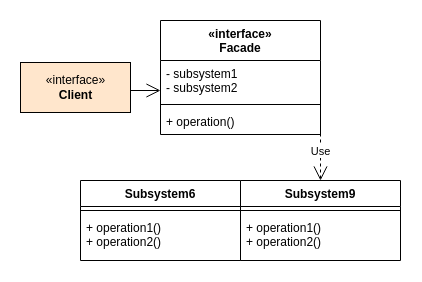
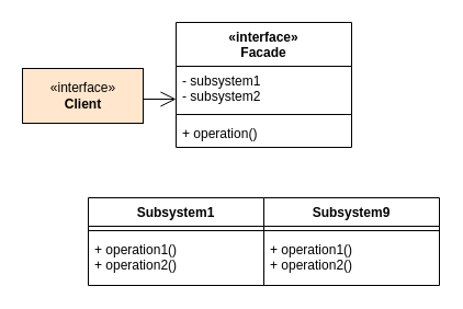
  <mxCell id="0" />
  <mxCell id="1" parent="0" />
  <mxCell id="2" value="«interface»&#10;Facade" style="swimlane;fontStyle=1;align=center;verticalAlign=top;childLayout=stackLayout;horizontal=1;startSize=40;horizontalStack=0;resizeParent=1;resizeParentMax=0;resizeLast=0;collapsible=1;marginBottom=0;" vertex="1" parent="1"><mxGeometry x="160" y="20" width="160" height="114" as="geometry" /></mxCell>
  <mxCell id="3" value="- subsystem1&#10;- subsystem2" style="text;strokeColor=none;fillColor=none;align=left;verticalAlign=top;spacingLeft=4;spacingRight=4;overflow=hidden;rotatable=0;points=[[0,0.5],[1,0.5]];portConstraint=eastwest;" vertex="1" parent="2"><mxGeometry y="40" width="160" height="40" as="geometry" /></mxCell>
  <mxCell id="4" value="" style="line;strokeWidth=1;fillColor=none;align=left;verticalAlign=middle;spacingTop=-1;spacingLeft=3;spacingRight=3;rotatable=0;labelPosition=right;points=[];portConstraint=eastwest;" vertex="1" parent="2"><mxGeometry y="80" width="160" height="8" as="geometry" /></mxCell>
  <mxCell id="5" value="+ operation()" style="text;strokeColor=none;fillColor=none;align=left;verticalAlign=top;spacingLeft=4;spacingRight=4;overflow=hidden;rotatable=0;points=[[0,0.5],[1,0.5]];portConstraint=eastwest;" vertex="1" parent="2"><mxGeometry y="88" width="160" height="26" as="geometry" /></mxCell>
  <mxCell id="6" value="«interface»&lt;br&gt;&lt;b&gt;Client&lt;/b&gt;" style="html=1;fillColor=#ffe6cc;" vertex="1" parent="1"><mxGeometry x="20" y="62" width="110" height="50" as="geometry" /></mxCell>
- <mxCell id="7" value="Subsystem6" style="swimlane;fontStyle=1;align=center;verticalAlign=top;childLayout=stackLayout;horizontal=1;startSize=26;horizontalStack=0;resizeParent=1;resizeParentMax=0;resizeLast=0;collapsible=1;marginBottom=0;" vertex="1" parent="1"><mxGeometry x="80" y="180" width="160" height="80" as="geometry" /></mxCell>
+ <mxCell id="7" value="Subsystem1" style="swimlane;fontStyle=1;align=center;verticalAlign=top;childLayout=stackLayout;horizontal=1;startSize=26;horizontalStack=0;resizeParent=1;resizeParentMax=0;resizeLast=0;collapsible=1;marginBottom=0;" vertex="1" parent="1"><mxGeometry x="80" y="180" width="160" height="80" as="geometry" /></mxCell>
  <mxCell id="8" value="" style="line;strokeWidth=1;fillColor=none;align=left;verticalAlign=middle;spacingTop=-1;spacingLeft=3;spacingRight=3;rotatable=0;labelPosition=right;points=[];portConstraint=eastwest;" vertex="1" parent="7"><mxGeometry y="26" width="160" height="8" as="geometry" /></mxCell>
  <mxCell id="9" value="+ operation1()&#10;+ operation2()" style="text;strokeColor=none;fillColor=none;align=left;verticalAlign=top;spacingLeft=4;spacingRight=4;overflow=hidden;rotatable=0;points=[[0,0.5],[1,0.5]];portConstraint=eastwest;" vertex="1" parent="7"><mxGeometry y="34" width="160" height="46" as="geometry" /></mxCell>
  <mxCell id="10" value="Subsystem9" style="swimlane;fontStyle=1;align=center;verticalAlign=top;childLayout=stackLayout;horizontal=1;startSize=26;horizontalStack=0;resizeParent=1;resizeParentMax=0;resizeLast=0;collapsible=1;marginBottom=0;" vertex="1" parent="1"><mxGeometry x="240" y="180" width="160" height="80" as="geometry" /></mxCell>
  <mxCell id="11" value="" style="line;strokeWidth=1;fillColor=none;align=left;verticalAlign=middle;spacingTop=-1;spacingLeft=3;spacingRight=3;rotatable=0;labelPosition=right;points=[];portConstraint=eastwest;" vertex="1" parent="10"><mxGeometry y="26" width="160" height="8" as="geometry" /></mxCell>
  <mxCell id="12" value="+ operation1()&#10;+ operation2()" style="text;strokeColor=none;fillColor=none;align=left;verticalAlign=top;spacingLeft=4;spacingRight=4;overflow=hidden;rotatable=0;points=[[0,0.5],[1,0.5]];portConstraint=eastwest;" vertex="1" parent="10"><mxGeometry y="34" width="160" height="46" as="geometry" /></mxCell>
  <mxCell id="13" value="" style="endArrow=open;endFill=1;endSize=12;html=1;" edge="1" parent="1"><mxGeometry width="160" relative="1" as="geometry"><mxPoint x="130" y="90" as="sourcePoint" /><mxPoint x="160" y="90" as="targetPoint" /></mxGeometry></mxCell>
- <mxCell id="14" value="Use" style="endArrow=open;endSize=12;dashed=1;html=1;exitX=1;exitY=0.5;exitDx=0;exitDy=0;entryX=0.5;entryY=0;entryDx=0;entryDy=0;" edge="1" parent="1" source="5" target="10"><mxGeometry width="160" relative="1" as="geometry"><mxPoint x="350" y="140" as="sourcePoint" /><mxPoint x="510" y="140" as="targetPoint" /></mxGeometry></mxCell>
